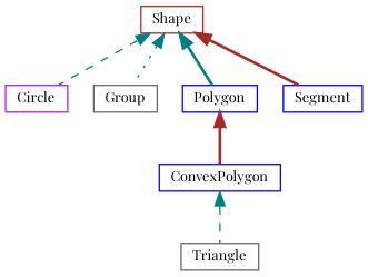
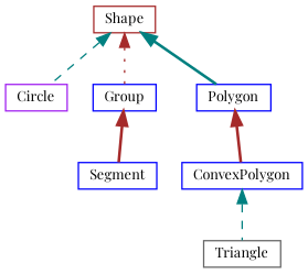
  digraph {
    fontname="Playfair Display"
    rankdir=TB
    node [color=blue fillcolor=white fontname="Playfair Display" fontsize=10 shape=record style=filled]
    edge [color=teal dir=back fontname="Playfair Display" fontsize=10 labelfontname=Helvetica labelfontsize=10 style=bold]
    n1 [color=brown height=0.2 label=Shape width=0.4]
    n2 [color=purple height=0.2 label=Circle width=0.4]
-   n3 [color=gray40 height=0.2 label=Group width=0.4]
+   n3 [height=0.2 label=Group width=0.4]
    n4 [height=0.2 label=Polygon width=0.4]
    n5 [height=0.2 label=Segment width=0.4]
    n6 [height=0.2 label=ConvexPolygon width=0.4]
    n7 [color=gray40 height=0.2 label=Triangle width=0.4]
    n1 -> n2 [style=dashed]
-   n1 -> n3 [style=dotted]
+   n1 -> n3 [color=brown style=dotted]
    n1 -> n4
-   n1 -> n5 [color=brown]
+   n3 -> n5 [color=brown]
    n4 -> n6 [color=brown]
    n6 -> n7 [style=dashed]
  }
